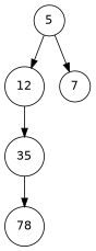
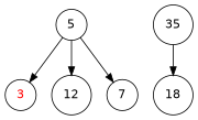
  digraph {
    node [fontname=Helvetica shape=circle]
+   3 [fontcolor=red]
    n2 [label=35]
    12
    5
    7
-   18 [label=78]
+   18
    n2 -> 18
-   12 -> n2
+   5 -> 3
    5 -> 12
    5 -> 7
  }
